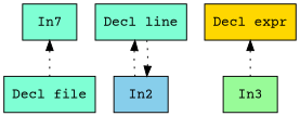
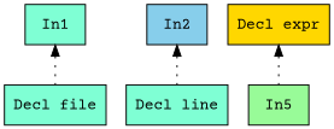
  digraph {
    fontname="Courier Prime"
    rankdir=TB
    node [fillcolor=aquamarine fontname="Courier Prime" shape=box style=filled]
    edge [color="#000000" dir=back fontname="Courier Prime" style=dotted]
    n1 [label="Decl file"]
-   n2 [label=In7]
+   n2 [label=In1]
    n3 [label="Decl line"]
    n4 [fillcolor=skyblue label=In2]
    n5 [fillcolor=gold label="Decl expr"]
-   n6 [fillcolor=palegreen label=In3]
+   n6 [fillcolor=palegreen label=In5]
    n2 -> n1
-   n3 -> n4
    n4 -> n3
    n5 -> n6
  }
